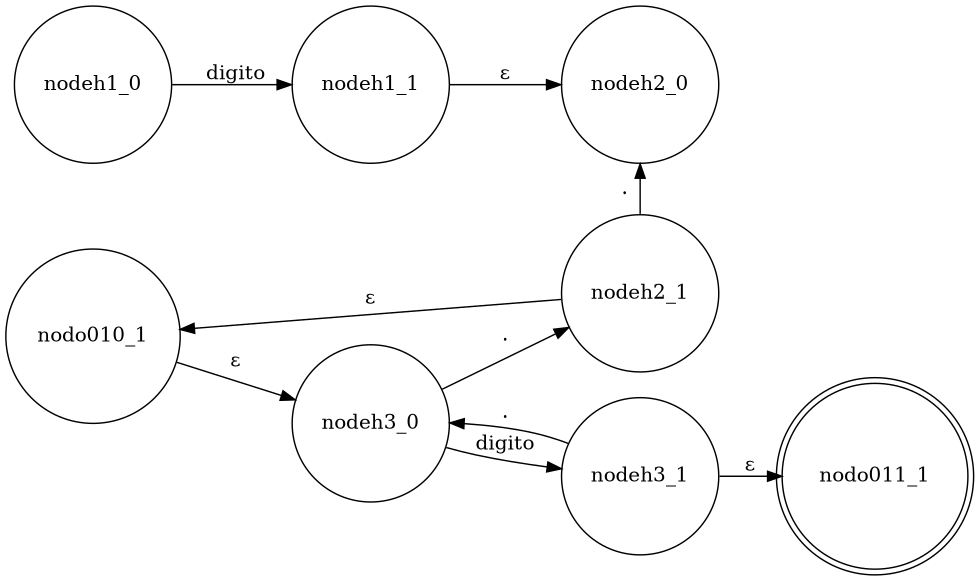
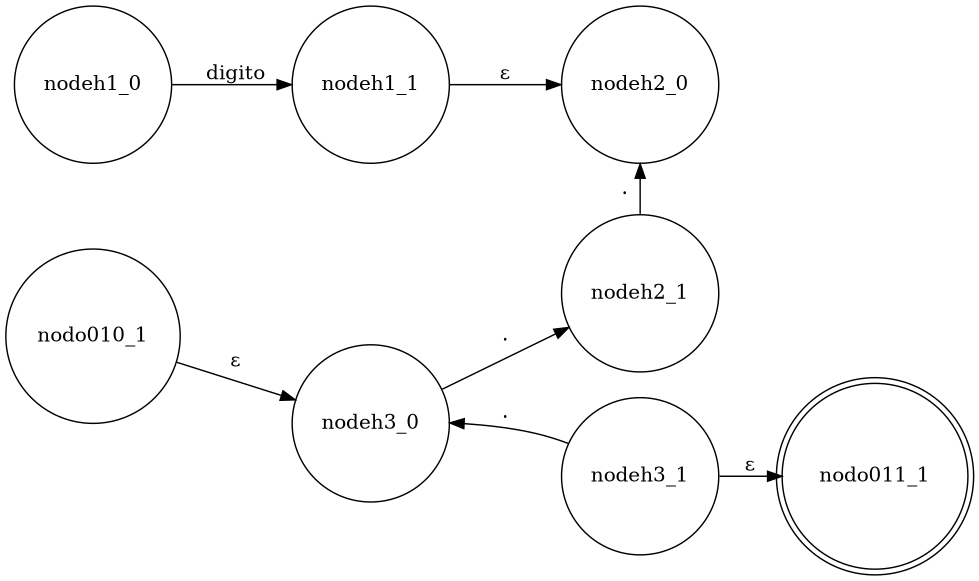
  digraph {
    rankdir=LR
    node [shape=circle]
    nodeh1_0
    nodeh1_1
    nodeh2_0
    nodo010_1
    nodeh3_0
    nodeh2_1
    nodeh3_1
    nodo011_1 [shape=doublecircle]
    nodeh1_0 -> nodeh1_1 [label=digito]
    nodeh1_1 -> nodeh2_0 [label="ε"]
    nodo010_1 -> nodeh3_0 [label="ε"]
    nodeh3_0 -> nodeh2_1 [label="."]
-   nodeh3_0 -> nodeh3_1 [label=digito]
    nodeh2_1 -> nodeh2_0 [constraint=false label="."]
-   nodeh2_1 -> nodo010_1 [label="ε"]
    nodeh3_1 -> nodeh3_0 [constraint=false label="."]
    nodeh3_1 -> nodo011_1 [label="ε"]
  }
